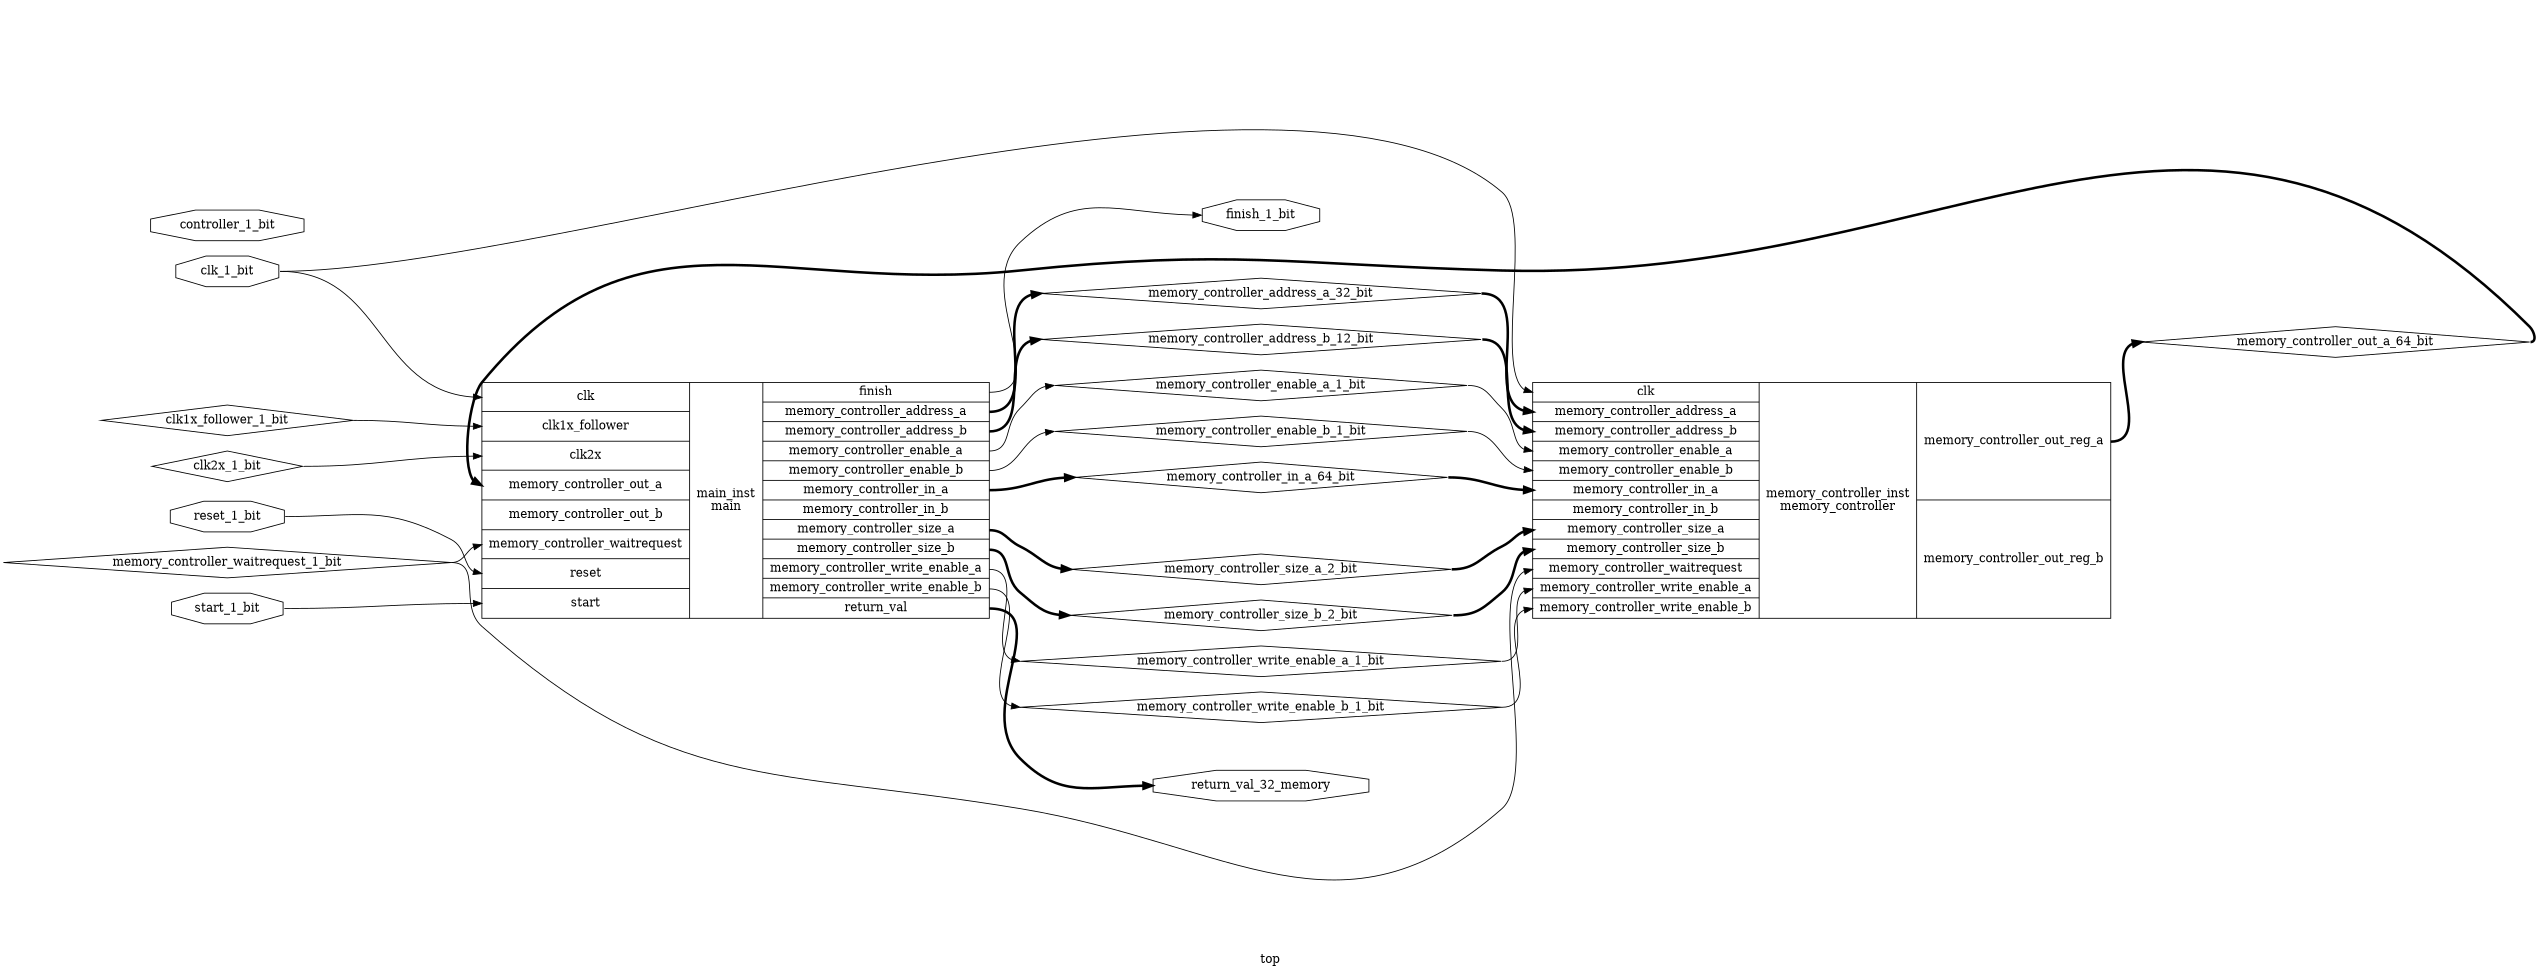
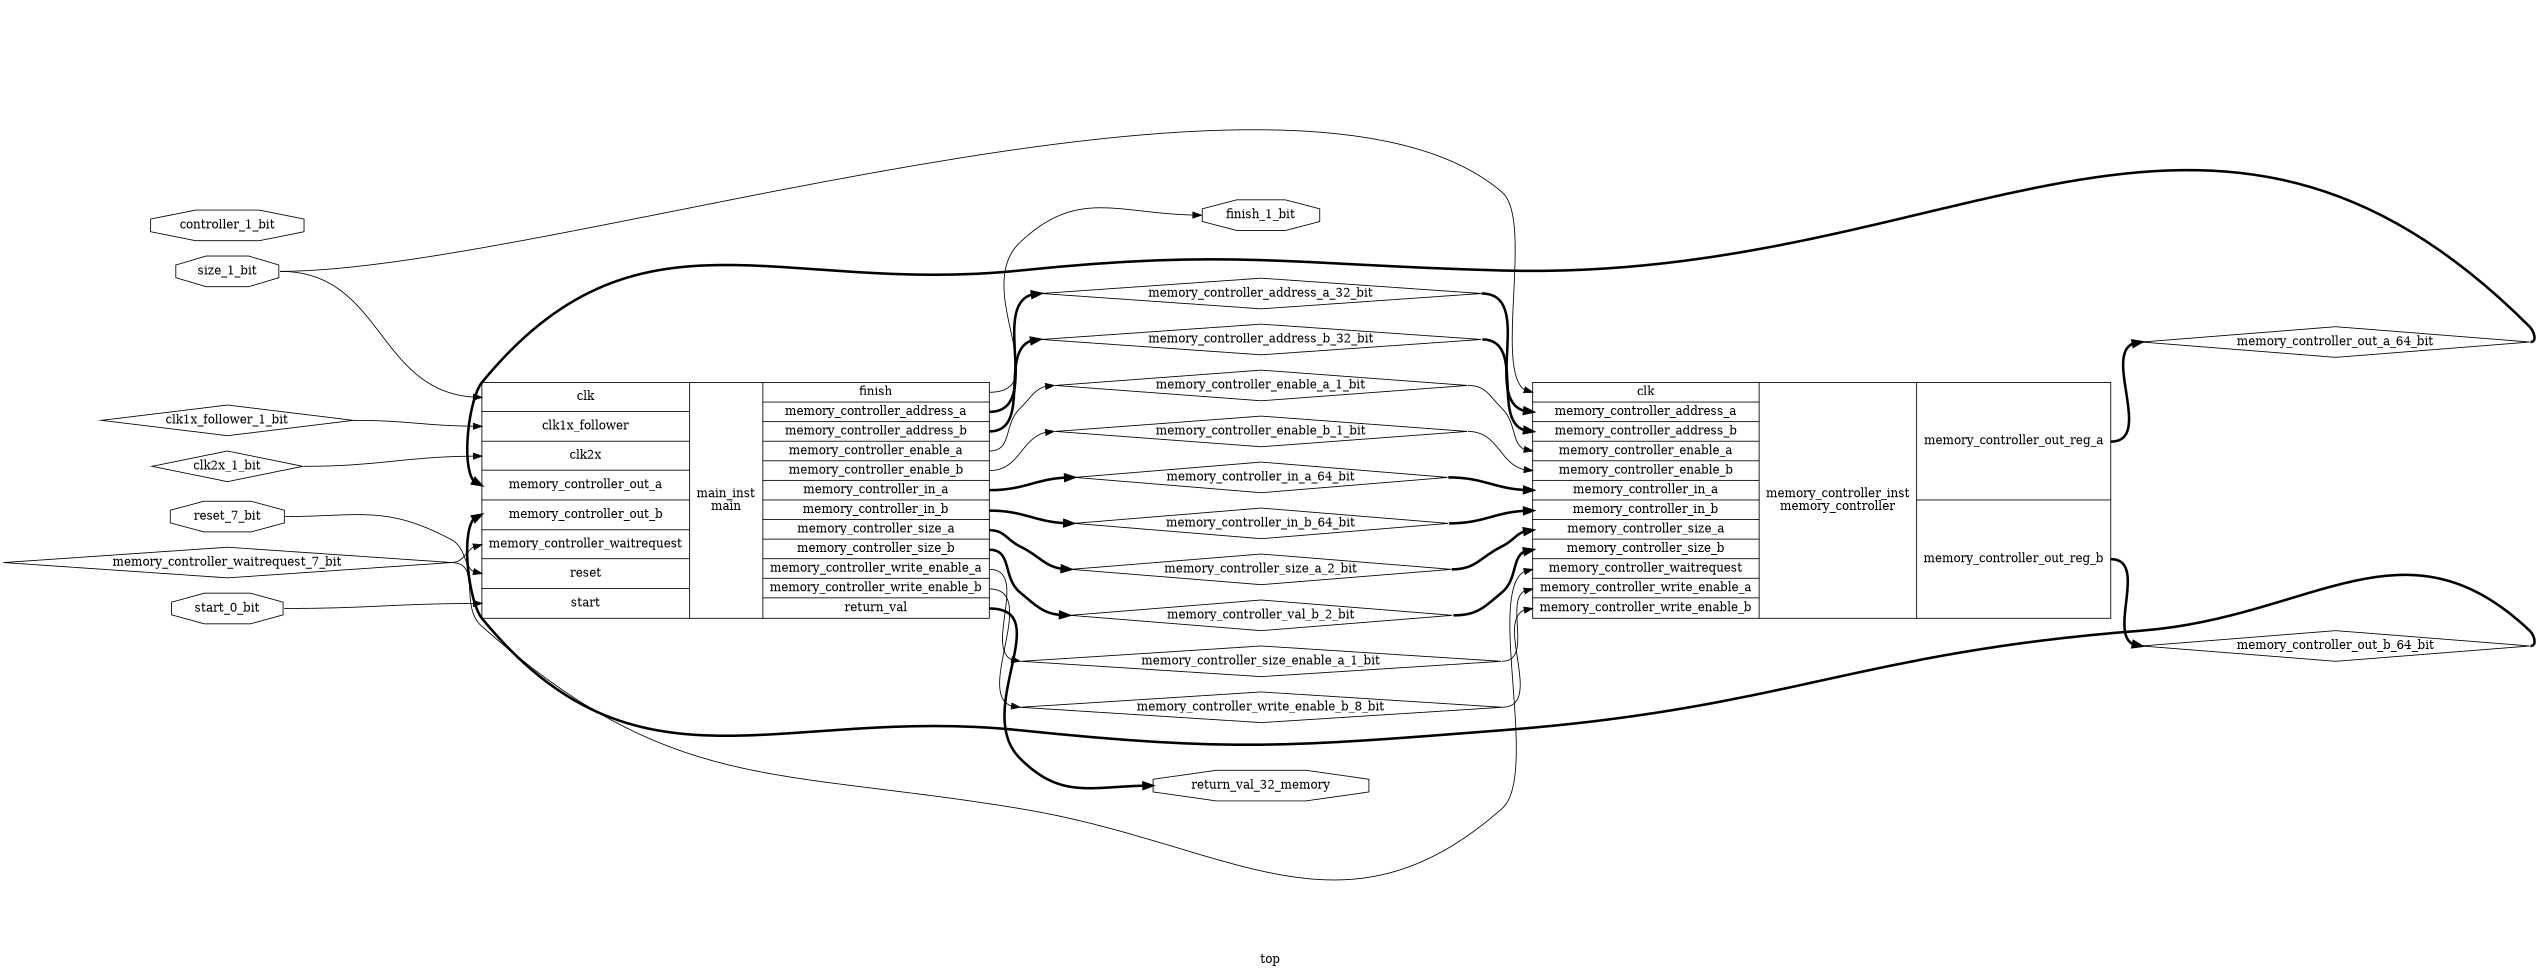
  digraph {
    label=top
    rankdir=LR
    remincross=true
    node [color=black fontcolor=black shape=diamond]
    edge [color=black headport=w tailport=e]
-   n1 [label=clk_1_bit shape=octagon]
+   n1 [label=size_1_bit shape=octagon]
    n2 [label="{{<p2> clk|<p3> clk1x_follower|<p4> clk2x|<p12> memory_controller_out_a|<p13> memory_controller_out_b|<p16> memory_controller_waitrequest|<p19> reset|<p21> start}|main_inst\nmain|{<p5> finish|<p6> memory_controller_address_a|<p7> memory_controller_address_b|<p8> memory_controller_enable_a|<p9> memory_controller_enable_b|<p10> memory_controller_in_a|<p11> memory_controller_in_b|<p14> memory_controller_size_a|<p15> memory_controller_size_b|<p17> memory_controller_write_enable_a|<p18> memory_controller_write_enable_b|<p20> return_val}}" shape=record color="" fontcolor=""]
    n3 [label="{{<p2> clk|<p6> memory_controller_address_a|<p7> memory_controller_address_b|<p8> memory_controller_enable_a|<p9> memory_controller_enable_b|<p10> memory_controller_in_a|<p11> memory_controller_in_b|<p14> memory_controller_size_a|<p15> memory_controller_size_b|<p16> memory_controller_waitrequest|<p17> memory_controller_write_enable_a|<p18> memory_controller_write_enable_b}|memory_controller_inst\nmemory_controller|{<p24> memory_controller_out_reg_a|<p25> memory_controller_out_reg_b}}" shape=record color="" fontcolor=""]
    n4 [label=finish_1_bit shape=octagon]
    n5 [label=memory_controller_address_a_32_bit]
-   n6 [label=memory_controller_address_b_12_bit]
+   n6 [label=memory_controller_address_b_32_bit]
    n7 [label=memory_controller_enable_a_1_bit]
    n8 [label=memory_controller_enable_b_1_bit]
    n9 [label=memory_controller_in_a_64_bit]
+   n10 [label=memory_controller_in_b_64_bit]
    n11 [label=memory_controller_size_a_2_bit]
-   n12 [label=memory_controller_size_b_2_bit]
-   n13 [label=memory_controller_write_enable_a_1_bit]
-   n14 [label=memory_controller_write_enable_b_1_bit]
+   n12 [label=memory_controller_val_b_2_bit]
+   n13 [label=memory_controller_size_enable_a_1_bit]
+   n14 [label=memory_controller_write_enable_b_8_bit]
    n15 [label=return_val_32_memory shape=octagon]
    n16 [label=memory_controller_out_a_64_bit]
+   n17 [label=memory_controller_out_b_64_bit]
    n18 [label=clk1x_follower_1_bit]
    n19 [label=clk2x_1_bit]
-   n20 [label=memory_controller_waitrequest_1_bit]
-   n21 [label=reset_1_bit shape=octagon]
-   n22 [label=start_1_bit shape=octagon]
+   n20 [label=memory_controller_waitrequest_7_bit]
+   n21 [label=reset_7_bit shape=octagon]
+   n22 [label=start_0_bit shape=octagon]
    n23 [label=controller_1_bit shape=octagon]
    n1 -> n2 [headport="p2:w"]
    n1 -> n3 [headport="p2:w"]
    n2 -> n4 [tailport="p5:e"]
    n2 -> n5 [style="setlinewidth(3)" tailport="p6:e"]
    n2 -> n6 [style="setlinewidth(3)" tailport="p7:e"]
    n2 -> n7 [tailport="p8:e"]
    n2 -> n8 [tailport="p9:e"]
    n2 -> n9 [style="setlinewidth(3)" tailport="p10:e"]
+   n2 -> n10 [style="setlinewidth(3)" tailport="p11:e"]
    n2 -> n11 [style="setlinewidth(3)" tailport="p14:e"]
    n2 -> n12 [style="setlinewidth(3)" tailport="p15:e"]
    n2 -> n13 [tailport="p17:e"]
    n2 -> n14 [tailport="p18:e"]
    n2 -> n15 [style="setlinewidth(3)" tailport="p20:e"]
    n3 -> n16 [style="setlinewidth(3)" tailport="p24:e"]
+   n3 -> n17 [style="setlinewidth(3)" tailport="p25:e"]
    n5 -> n3 [headport="p6:w" style="setlinewidth(3)"]
    n6 -> n3 [headport="p7:w" style="setlinewidth(3)"]
    n7 -> n3 [headport="p8:w"]
    n8 -> n3 [headport="p9:w"]
    n9 -> n3 [headport="p10:w" style="setlinewidth(3)"]
+   n10 -> n3 [headport="p11:w" style="setlinewidth(3)"]
    n11 -> n3 [headport="p14:w" style="setlinewidth(3)"]
    n12 -> n3 [headport="p15:w" style="setlinewidth(3)"]
    n13 -> n3 [headport="p17:w"]
    n14 -> n3 [headport="p18:w"]
    n16 -> n2 [headport="p12:w" style="setlinewidth(3)"]
+   n17 -> n2 [headport="p13:w" style="setlinewidth(3)"]
    n18 -> n2 [headport="p3:w"]
    n19 -> n2 [headport="p4:w"]
    n20 -> n2 [headport="p16:w"]
    n20 -> n3 [headport="p16:w"]
    n21 -> n2 [headport="p19:w"]
    n22 -> n2 [headport="p21:w"]
  }
